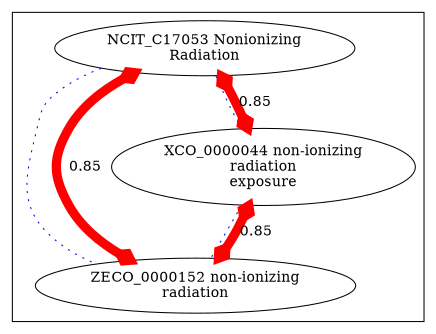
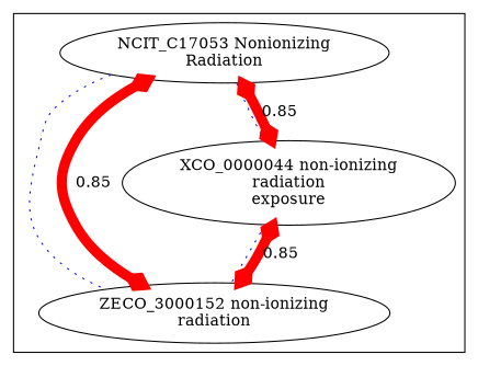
  digraph {
    edge [arrowhead=none color=blue penwidth=1 style=dotted]
-   n1 [label="ZECO_0000152 non-ionizing\nradiation"]
+   n1 [label="ZECO_3000152 non-ionizing\nradiation"]
    n2 [label="NCIT_C17053 Nonionizing\nRadiation"]
    n3 [label="XCO_0000044 non-ionizing\nradiation\nexposure"]
    subgraph cluster_1 {
      n1
      n2
      n3
    }
    n2 -> n1
    n2 -> n1 [arrowhead=ediamond arrowtail=ediamond color=red dir=both label=0.85 penwidth=9 style=solid]
    n2 -> n3
    n2 -> n3 [arrowhead=ediamond arrowtail=ediamond color=red dir=both label=0.85 penwidth=9 style=solid]
    n3 -> n1
    n3 -> n1 [arrowhead=ediamond arrowtail=ediamond color=red dir=both label=0.85 penwidth=9 style=solid]
  }
